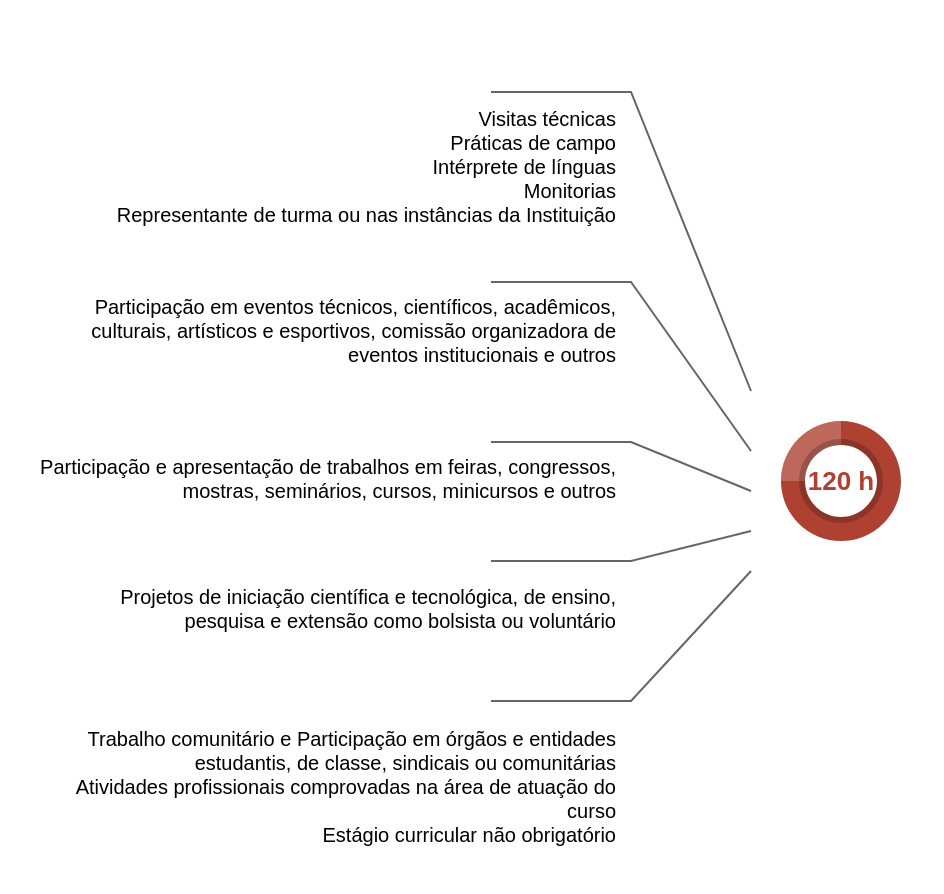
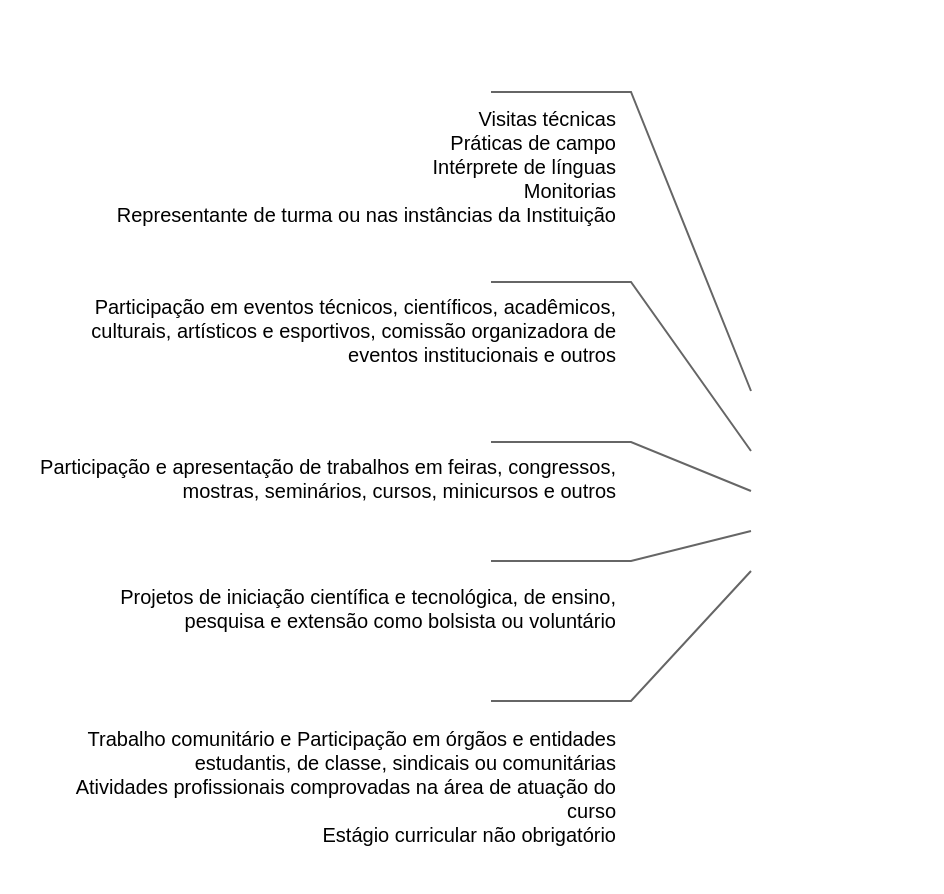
  <mxCell id="0" />
  <mxCell id="1" parent="0" />
- <mxCell id="2" value="120 h" style="verticalLabelPosition=middle;verticalAlign=middle;html=1;html=1;shape=mxgraph.infographic.partConcEllipse;fillColor=#AE4132;strokeColor=none;startAngle=0;endAngle=0.75;arcWidth=0.4;fontSize=13;fontColor=#AE4132;align=center;fontStyle=1;" parent="1" vertex="1"><mxGeometry x="390" y="210" width="60" height="60" as="geometry" /></mxCell>
  <mxCell id="3" value="" style="strokeWidth=1;shadow=0;dashed=0;align=center;html=1;shape=mxgraph.mockup.text.callout;linkText=;textSize=17;textColor=#666666;callDir=NW;callStyle=line;fontSize=17;fontColor=#10739E;align=left;verticalAlign=top;strokeColor=#666666;fillColor=#4D9900;flipV=0;fontStyle=1;" parent="1" vertex="1"><mxGeometry x="245" y="20" width="130" height="175" as="geometry" /></mxCell>
  <mxCell id="4" value="" style="strokeWidth=1;shadow=0;dashed=0;align=center;html=1;shape=mxgraph.mockup.text.callout;linkText=;textSize=17;textColor=#666666;callDir=NW;callStyle=line;fontSize=17;fontColor=#F2931E;align=left;verticalAlign=top;strokeColor=#666666;fillColor=#4D9900;flipV=0;fontStyle=1;" parent="1" vertex="1"><mxGeometry x="245" y="115" width="130" height="110" as="geometry" /></mxCell>
  <mxCell id="5" value="" style="strokeWidth=1;shadow=0;dashed=0;align=center;html=1;shape=mxgraph.mockup.text.callout;linkText=;textSize=17;textColor=#666666;callDir=NW;callStyle=line;fontSize=17;fontColor=#AE4132;align=left;verticalAlign=top;strokeColor=#666666;fillColor=#4D9900;flipV=0;fontStyle=1;" parent="1" vertex="1"><mxGeometry x="245" y="195" width="130" height="50" as="geometry" /></mxCell>
  <mxCell id="6" value="" style="strokeWidth=1;shadow=0;dashed=0;align=center;html=1;shape=mxgraph.mockup.text.callout;linkText=;textSize=17;textColor=#666666;callDir=SW;callStyle=line;fontSize=17;fontColor=#23445D;align=left;verticalAlign=bottom;strokeColor=#666666;fillColor=#4D9900;flipV=0;fontStyle=1;" parent="1" vertex="1"><mxGeometry x="245" y="265" width="130" height="15" as="geometry" /></mxCell>
  <mxCell id="7" value="" style="strokeWidth=1;shadow=0;dashed=0;align=center;html=1;shape=mxgraph.mockup.text.callout;linkText=;textSize=17;textColor=#666666;callDir=SW;callStyle=line;fontSize=17;fontColor=#12AAB5;align=left;verticalAlign=bottom;strokeColor=#666666;fillColor=#4D9900;flipV=0;fontStyle=1;" parent="1" vertex="1"><mxGeometry x="245" y="285" width="130" height="65" as="geometry" /></mxCell>
  <mxCell id="8" value="&lt;div style=&quot;font-size: 10px;&quot;&gt;Visitas técnicas&lt;/div&gt;&lt;div style=&quot;font-size: 10px;&quot;&gt;Práticas de campo&lt;/div&gt;&lt;div style=&quot;font-size: 10px;&quot;&gt;Intérprete de línguas&lt;/div&gt;&lt;div style=&quot;font-size: 10px;&quot;&gt;Monitorias&lt;/div&gt;&lt;div style=&quot;font-size: 10px;&quot;&gt;Representante de turma ou nas instâncias da Instituição&lt;/div&gt;" style="rounded=0;whiteSpace=wrap;shadow=0;strokeColor=none;strokeWidth=6;fillColor=none;fontSize=10;fontColor=#000000;align=right;html=1;" parent="1" vertex="1"><mxGeometry x="20" y="50" width="290" height="65" as="geometry" /></mxCell>
  <mxCell id="9" value="Participação em eventos técnicos, científicos, acadêmicos, culturais, artísticos e esportivos, comissão organizadora de eventos institucionais e outros" style="rounded=0;whiteSpace=wrap;shadow=0;strokeColor=none;strokeWidth=6;fillColor=none;fontSize=10;fontColor=#000000;align=right;html=1;" parent="1" vertex="1"><mxGeometry x="20" y="140" width="290" height="50" as="geometry" /></mxCell>
  <mxCell id="10" value="&lt;div style=&quot;font-size: 10px;&quot;&gt;Participação e apresentação de trabalhos em feiras, congressos, mostras, seminários, cursos, minicursos e outros&lt;/div&gt;&lt;div style=&quot;font-size: 10px;&quot;&gt;&lt;br style=&quot;font-size: 10px;&quot;&gt;&lt;/div&gt;" style="rounded=0;whiteSpace=wrap;shadow=0;strokeColor=none;strokeWidth=6;fillColor=none;fontSize=10;fontColor=#000000;align=right;html=1;" parent="1" vertex="1"><mxGeometry x="20" y="220" width="290" height="50" as="geometry" /></mxCell>
  <mxCell id="11" value="&lt;div style=&quot;font-size: 10px;&quot;&gt;Projetos de iniciação científica e tecnológica, de ensino, pesquisa e extensão como bolsista ou voluntário&lt;/div&gt;&lt;div style=&quot;font-size: 10px;&quot;&gt;&lt;br style=&quot;font-size: 10px;&quot;&gt;&lt;/div&gt;" style="rounded=0;whiteSpace=wrap;shadow=0;strokeColor=none;strokeWidth=6;fillColor=none;fontSize=10;fontColor=#000000;align=right;html=1;" parent="1" vertex="1"><mxGeometry x="20" y="285" width="290" height="50" as="geometry" /></mxCell>
  <mxCell id="12" value="&lt;span style=&quot;background-color: rgb(255 , 255 , 255) ; font-size: 10px&quot;&gt;&lt;font style=&quot;font-size: 10px&quot;&gt;&lt;div style=&quot;font-size: 10px&quot;&gt;Trabalho comunitário e Participação em órgãos e entidades estudantis, de classe, sindicais ou comunitárias&lt;/div&gt;&lt;div style=&quot;font-size: 10px&quot;&gt;Atividades profissionais comprovadas na área de atuação do curso&lt;/div&gt;&lt;div style=&quot;font-size: 10px&quot;&gt;Estágio curricular não obrigatório&lt;/div&gt;&lt;/font&gt;&lt;/span&gt;" style="rounded=0;whiteSpace=wrap;shadow=0;strokeColor=none;strokeWidth=6;fillColor=none;fontSize=10;fontColor=#000000;align=right;html=1;" parent="1" vertex="1"><mxGeometry x="20" y="360" width="290" height="65" as="geometry" /></mxCell>
